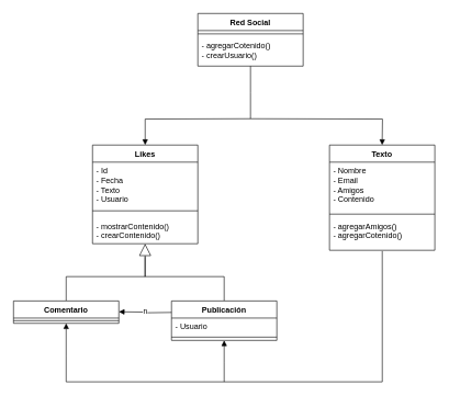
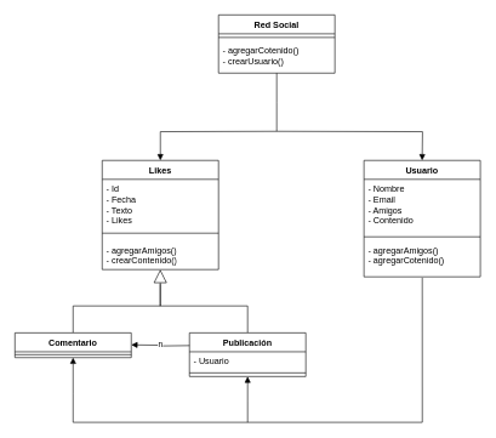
  <mxCell id="0" />
  <mxCell id="1" parent="0" />
  <mxCell id="2" value="&lt;div&gt;Likes&lt;/div&gt;&lt;div&gt;&lt;br&gt;&lt;/div&gt;" style="swimlane;fontStyle=1;align=center;verticalAlign=top;childLayout=stackLayout;horizontal=1;startSize=26;horizontalStack=0;resizeParent=1;resizeParentMax=0;resizeLast=0;collapsible=1;marginBottom=0;whiteSpace=wrap;html=1;" vertex="1" parent="1"><mxGeometry x="140" y="220" width="160" height="150" as="geometry" /></mxCell>
- <mxCell id="3" value="&lt;div&gt;- Id&lt;/div&gt;&lt;div&gt;- Fecha&lt;/div&gt;&lt;div&gt;- Texto&lt;/div&gt;&lt;div&gt;- Usuario&lt;/div&gt;" style="text;strokeColor=none;fillColor=none;align=left;verticalAlign=top;spacingLeft=4;spacingRight=4;overflow=hidden;rotatable=0;points=[[0,0.5],[1,0.5]];portConstraint=eastwest;whiteSpace=wrap;html=1;" vertex="1" parent="2"><mxGeometry y="26" width="160" height="64" as="geometry" /></mxCell>
+ <mxCell id="3" value="&lt;div&gt;- Id&lt;/div&gt;&lt;div&gt;- Fecha&lt;/div&gt;&lt;div&gt;- Texto&lt;/div&gt;&lt;div&gt;- Likes&lt;/div&gt;" style="text;strokeColor=none;fillColor=none;align=left;verticalAlign=top;spacingLeft=4;spacingRight=4;overflow=hidden;rotatable=0;points=[[0,0.5],[1,0.5]];portConstraint=eastwest;whiteSpace=wrap;html=1;" vertex="1" parent="2"><mxGeometry y="26" width="160" height="64" as="geometry" /></mxCell>
  <mxCell id="4" value="" style="line;strokeWidth=1;fillColor=none;align=left;verticalAlign=middle;spacingTop=-1;spacingLeft=3;spacingRight=3;rotatable=0;labelPosition=right;points=[];portConstraint=eastwest;strokeColor=inherit;" vertex="1" parent="2"><mxGeometry y="90" width="160" height="20" as="geometry" /></mxCell>
- <mxCell id="5" value="&lt;div&gt;- mostrarContenido()&lt;/div&gt;&lt;div&gt;- crearContenido()&lt;/div&gt;" style="text;strokeColor=none;fillColor=none;align=left;verticalAlign=top;spacingLeft=4;spacingRight=4;overflow=hidden;rotatable=0;points=[[0,0.5],[1,0.5]];portConstraint=eastwest;whiteSpace=wrap;html=1;" vertex="1" parent="2"><mxGeometry y="110" width="160" height="40" as="geometry" /></mxCell>
+ <mxCell id="5" value="&lt;div&gt;- agregarAmigos()&lt;/div&gt;&lt;div&gt;- crearContenido()&lt;/div&gt;" style="text;strokeColor=none;fillColor=none;align=left;verticalAlign=top;spacingLeft=4;spacingRight=4;overflow=hidden;rotatable=0;points=[[0,0.5],[1,0.5]];portConstraint=eastwest;whiteSpace=wrap;html=1;" vertex="1" parent="2"><mxGeometry y="110" width="160" height="40" as="geometry" /></mxCell>
  <mxCell id="6" value="Red Social" style="swimlane;fontStyle=1;align=center;verticalAlign=top;childLayout=stackLayout;horizontal=1;startSize=26;horizontalStack=0;resizeParent=1;resizeParentMax=0;resizeLast=0;collapsible=1;marginBottom=0;whiteSpace=wrap;html=1;" vertex="1" parent="1"><mxGeometry x="300" y="20" width="160" height="80" as="geometry" /></mxCell>
  <mxCell id="7" value="" style="line;strokeWidth=1;fillColor=none;align=left;verticalAlign=middle;spacingTop=-1;spacingLeft=3;spacingRight=3;rotatable=0;labelPosition=right;points=[];portConstraint=eastwest;strokeColor=inherit;" vertex="1" parent="6"><mxGeometry y="26" width="160" height="10" as="geometry" /></mxCell>
  <mxCell id="8" value="&lt;div&gt;- agregarCotenido()&lt;/div&gt;&lt;div&gt;- crearUsuario()&lt;/div&gt;" style="text;strokeColor=none;fillColor=none;align=left;verticalAlign=top;spacingLeft=4;spacingRight=4;overflow=hidden;rotatable=0;points=[[0,0.5],[1,0.5]];portConstraint=eastwest;whiteSpace=wrap;html=1;" vertex="1" parent="6"><mxGeometry y="36" width="160" height="44" as="geometry" /></mxCell>
- <mxCell id="9" value="Texto" style="swimlane;fontStyle=1;align=center;verticalAlign=top;childLayout=stackLayout;horizontal=1;startSize=26;horizontalStack=0;resizeParent=1;resizeParentMax=0;resizeLast=0;collapsible=1;marginBottom=0;whiteSpace=wrap;html=1;" vertex="1" parent="1"><mxGeometry x="500" y="220" width="160" height="160" as="geometry" /></mxCell>
+ <mxCell id="9" value="Usuario" style="swimlane;fontStyle=1;align=center;verticalAlign=top;childLayout=stackLayout;horizontal=1;startSize=26;horizontalStack=0;resizeParent=1;resizeParentMax=0;resizeLast=0;collapsible=1;marginBottom=0;whiteSpace=wrap;html=1;" vertex="1" parent="1"><mxGeometry x="500" y="220" width="160" height="160" as="geometry" /></mxCell>
  <mxCell id="10" value="&lt;div&gt;- Nombre&lt;/div&gt;&lt;div&gt;- Email&lt;/div&gt;&lt;div&gt;- Amigos&lt;/div&gt;&lt;div&gt;- Contenido&lt;/div&gt;&lt;div&gt;&lt;br&gt;&lt;/div&gt;&lt;div&gt;&lt;br&gt;&lt;/div&gt;&lt;div&gt;- agregarAmigos()&lt;/div&gt;&lt;div&gt;&lt;br&gt;&lt;/div&gt;" style="text;strokeColor=none;fillColor=none;align=left;verticalAlign=top;spacingLeft=4;spacingRight=4;overflow=hidden;rotatable=0;points=[[0,0.5],[1,0.5]];portConstraint=eastwest;whiteSpace=wrap;html=1;" vertex="1" parent="9"><mxGeometry y="26" width="160" height="74" as="geometry" /></mxCell>
  <mxCell id="11" value="" style="line;strokeWidth=1;fillColor=none;align=left;verticalAlign=middle;spacingTop=-1;spacingLeft=3;spacingRight=3;rotatable=0;labelPosition=right;points=[];portConstraint=eastwest;strokeColor=inherit;" vertex="1" parent="9"><mxGeometry y="100" width="160" height="10" as="geometry" /></mxCell>
  <mxCell id="12" value="&lt;div&gt;- agregarAmigos()&lt;/div&gt;&lt;div&gt;- agregarCotenido()&lt;/div&gt;" style="text;strokeColor=none;fillColor=none;align=left;verticalAlign=top;spacingLeft=4;spacingRight=4;overflow=hidden;rotatable=0;points=[[0,0.5],[1,0.5]];portConstraint=eastwest;whiteSpace=wrap;html=1;" vertex="1" parent="9"><mxGeometry y="110" width="160" height="50" as="geometry" /></mxCell>
  <mxCell id="13" value="" style="endArrow=none;html=1;edgeStyle=orthogonalEdgeStyle;rounded=0;" edge="1" parent="1" target="20"><mxGeometry relative="1" as="geometry"><mxPoint x="220" y="420" as="sourcePoint" /><mxPoint x="340" y="460" as="targetPoint" /><Array as="points"><mxPoint x="220" y="420" /><mxPoint x="340" y="420" /></Array></mxGeometry></mxCell>
  <mxCell id="14" value="" style="endArrow=none;html=1;edgeStyle=orthogonalEdgeStyle;rounded=0;exitX=0.5;exitY=0;exitDx=0;exitDy=0;" edge="1" parent="1" source="18"><mxGeometry relative="1" as="geometry"><mxPoint x="100" y="420" as="sourcePoint" /><mxPoint x="220" y="420" as="targetPoint" /><Array as="points"><mxPoint x="100" y="420" /><mxPoint x="220" y="420" /></Array></mxGeometry></mxCell>
  <mxCell id="15" value="" style="endArrow=none;html=1;edgeStyle=orthogonalEdgeStyle;rounded=0;exitX=0.5;exitY=1;exitDx=0;exitDy=0;" edge="1" parent="1" source="6"><mxGeometry relative="1" as="geometry"><mxPoint x="380" y="140" as="sourcePoint" /><mxPoint x="380" y="180" as="targetPoint" /><Array as="points" /></mxGeometry></mxCell>
  <mxCell id="16" value="" style="endArrow=block;endFill=1;html=1;edgeStyle=orthogonalEdgeStyle;align=left;verticalAlign=top;rounded=0;entryX=0.5;entryY=0;entryDx=0;entryDy=0;" edge="1" parent="1"><mxGeometry x="-1" y="-64" relative="1" as="geometry"><mxPoint x="380" y="180" as="sourcePoint" /><mxPoint x="580" y="220" as="targetPoint" /><mxPoint x="-40" y="-14" as="offset" /></mxGeometry></mxCell>
  <mxCell id="17" value="" style="endArrow=block;endFill=1;html=1;edgeStyle=orthogonalEdgeStyle;align=left;verticalAlign=top;rounded=0;" edge="1" parent="1" target="2"><mxGeometry x="-1" y="80" relative="1" as="geometry"><mxPoint x="380" y="180" as="sourcePoint" /><mxPoint x="510" y="190" as="targetPoint" /><mxPoint x="80" y="-80" as="offset" /></mxGeometry></mxCell>
  <mxCell id="18" value="Comentario" style="swimlane;fontStyle=1;align=center;verticalAlign=top;childLayout=stackLayout;horizontal=1;startSize=26;horizontalStack=0;resizeParent=1;resizeParentMax=0;resizeLast=0;collapsible=1;marginBottom=0;whiteSpace=wrap;html=1;" vertex="1" parent="1"><mxGeometry x="20" y="457" width="160" height="34" as="geometry" /></mxCell>
  <mxCell id="19" value="" style="line;strokeWidth=1;fillColor=none;align=left;verticalAlign=middle;spacingTop=-1;spacingLeft=3;spacingRight=3;rotatable=0;labelPosition=right;points=[];portConstraint=eastwest;strokeColor=inherit;" vertex="1" parent="18"><mxGeometry y="26" width="160" height="8" as="geometry" /></mxCell>
  <mxCell id="20" value="Publicación" style="swimlane;fontStyle=1;align=center;verticalAlign=top;childLayout=stackLayout;horizontal=1;startSize=26;horizontalStack=0;resizeParent=1;resizeParentMax=0;resizeLast=0;collapsible=1;marginBottom=0;whiteSpace=wrap;html=1;" vertex="1" parent="1"><mxGeometry x="260" y="457" width="160" height="60" as="geometry" /></mxCell>
  <mxCell id="21" value="&lt;div&gt;- Usuario&lt;/div&gt;" style="text;strokeColor=none;fillColor=none;align=left;verticalAlign=top;spacingLeft=4;spacingRight=4;overflow=hidden;rotatable=0;points=[[0,0.5],[1,0.5]];portConstraint=eastwest;whiteSpace=wrap;html=1;" vertex="1" parent="20"><mxGeometry y="26" width="160" height="24" as="geometry" /></mxCell>
  <mxCell id="22" value="" style="line;strokeWidth=1;fillColor=none;align=left;verticalAlign=middle;spacingTop=-1;spacingLeft=3;spacingRight=3;rotatable=0;labelPosition=right;points=[];portConstraint=eastwest;strokeColor=inherit;" vertex="1" parent="20"><mxGeometry y="50" width="160" height="10" as="geometry" /></mxCell>
  <mxCell id="23" value="" style="endArrow=block;endSize=16;endFill=0;html=1;rounded=0;entryX=0.5;entryY=1;entryDx=0;entryDy=0;" edge="1" parent="1"><mxGeometry width="160" relative="1" as="geometry"><mxPoint x="219.9" y="390" as="sourcePoint" /><mxPoint x="219.9" y="370" as="targetPoint" /><Array as="points"><mxPoint x="219.9" y="420" /></Array></mxGeometry></mxCell>
  <mxCell id="24" value="" style="endArrow=none;html=1;edgeStyle=orthogonalEdgeStyle;rounded=0;exitX=0.501;exitY=1.023;exitDx=0;exitDy=0;exitPerimeter=0;" edge="1" parent="1" source="12"><mxGeometry relative="1" as="geometry"><mxPoint x="570" y="450" as="sourcePoint" /><mxPoint x="100" y="580" as="targetPoint" /><Array as="points"><mxPoint x="580" y="580" /><mxPoint x="100" y="580" /></Array></mxGeometry></mxCell>
  <mxCell id="25" value="" style="endArrow=block;endFill=1;html=1;edgeStyle=orthogonalEdgeStyle;align=left;verticalAlign=top;rounded=0;entryX=0.5;entryY=1;entryDx=0;entryDy=0;" edge="1" parent="1" target="18"><mxGeometry x="-1" relative="1" as="geometry"><mxPoint x="100" y="580" as="sourcePoint" /><mxPoint x="480" y="460" as="targetPoint" /><Array as="points"><mxPoint x="100" y="540" /><mxPoint x="100" y="540" /></Array></mxGeometry></mxCell>
  <mxCell id="26" value="" style="endArrow=block;endFill=1;html=1;edgeStyle=orthogonalEdgeStyle;align=left;verticalAlign=top;rounded=0;entryX=0.5;entryY=1;entryDx=0;entryDy=0;" edge="1" parent="1" target="20"><mxGeometry x="-1" relative="1" as="geometry"><mxPoint x="340" y="580" as="sourcePoint" /><mxPoint x="110" y="501" as="targetPoint" /><Array as="points"><mxPoint x="340" y="550" /><mxPoint x="340" y="550" /></Array></mxGeometry></mxCell>
  <mxCell id="27" value="" style="endArrow=block;endFill=1;html=1;edgeStyle=orthogonalEdgeStyle;align=left;verticalAlign=top;rounded=0;exitX=0;exitY=0.25;exitDx=0;exitDy=0;" edge="1" parent="1"><mxGeometry x="-1" relative="1" as="geometry"><mxPoint x="260" y="474.5" as="sourcePoint" /><mxPoint x="180" y="473.5" as="targetPoint" /></mxGeometry></mxCell>
  <mxCell id="28" value="n" style="edgeLabel;html=1;align=center;verticalAlign=middle;resizable=0;points=[];" vertex="1" connectable="0" parent="27"><mxGeometry x="-0.019" y="2" relative="1" as="geometry"><mxPoint x="1" y="-2" as="offset" /></mxGeometry></mxCell>
